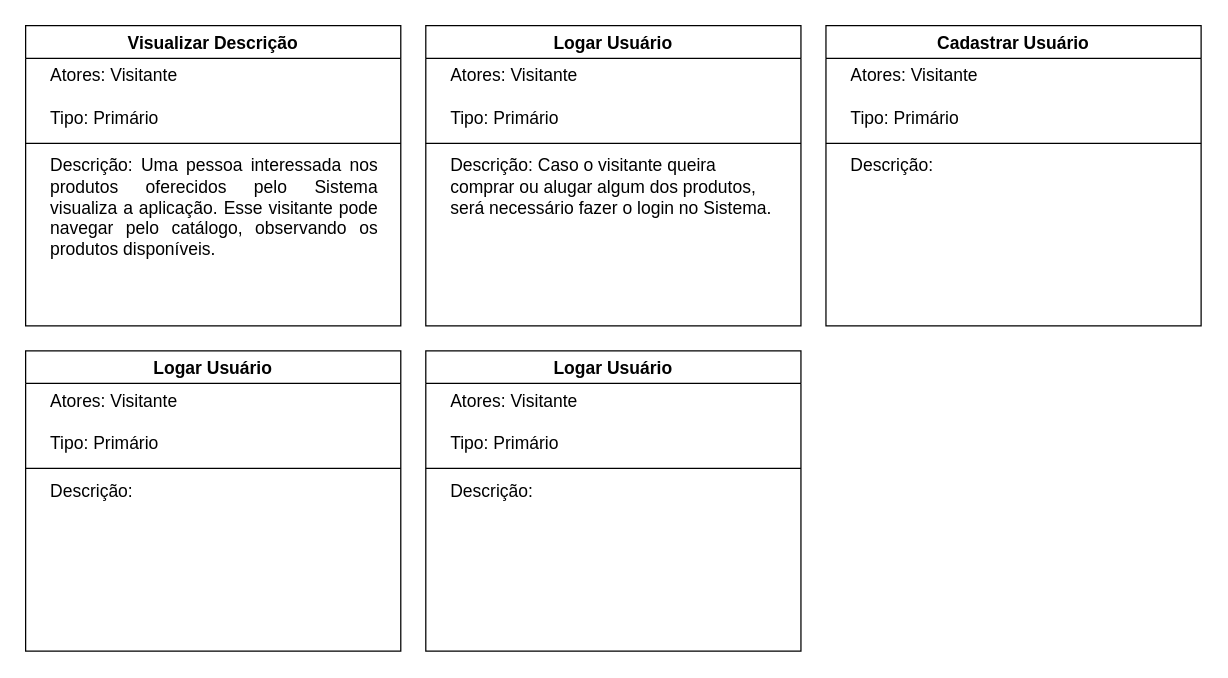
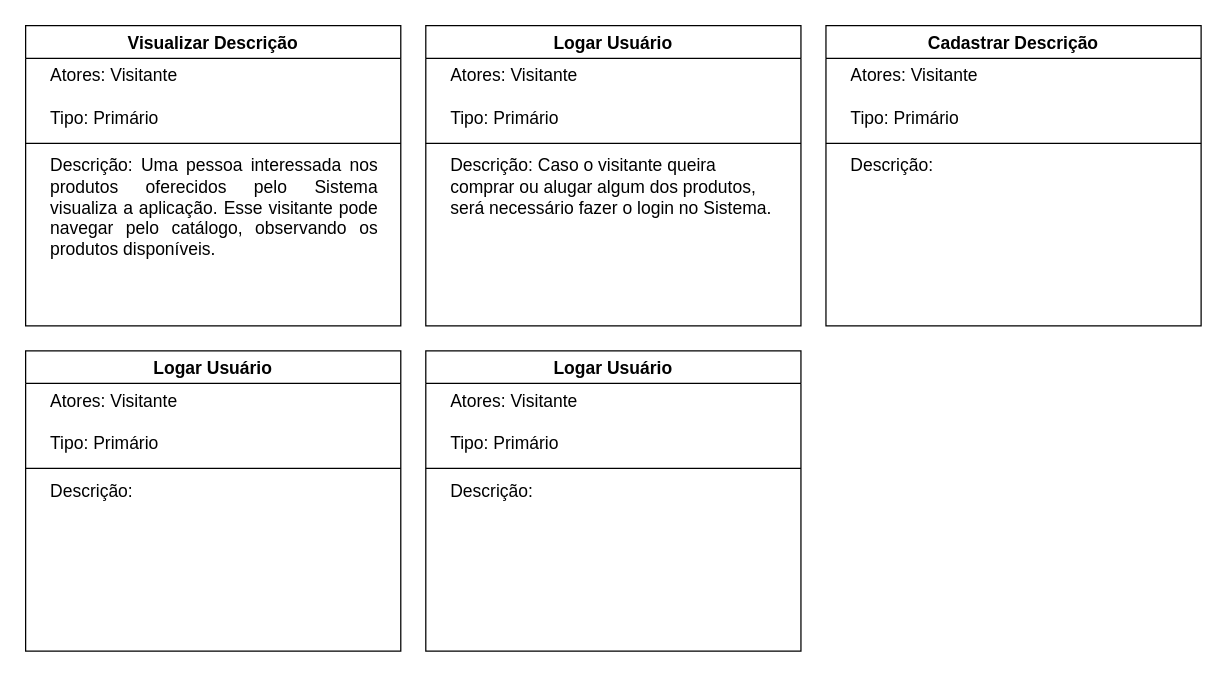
  <mxCell id="0" />
  <mxCell id="1" parent="0" />
  <mxCell id="2" value="Visualizar Descrição" style="swimlane;fontStyle=1;align=center;verticalAlign=top;childLayout=stackLayout;horizontal=1;startSize=26;horizontalStack=0;resizeParent=1;resizeParentMax=0;resizeLast=0;collapsible=1;marginBottom=0;whiteSpace=wrap;html=1;fontSize=14;labelBackgroundColor=none;spacing=0;spacingLeft=20;spacingBottom=0;spacingTop=1;spacingRight=20;" vertex="1" parent="1"><mxGeometry x="20" y="20" width="300" height="240" as="geometry" /></mxCell>
  <mxCell id="3" value="Atores: Visitante&amp;nbsp;&lt;div&gt;&lt;br&gt;&lt;div&gt;Tipo: Primário&lt;/div&gt;&lt;/div&gt;" style="text;strokeColor=none;fillColor=none;align=left;verticalAlign=top;spacingLeft=20;spacingRight=20;overflow=hidden;rotatable=0;points=[[0,0.5],[1,0.5]];portConstraint=eastwest;whiteSpace=wrap;html=1;fontSize=14;labelBackgroundColor=none;spacing=0;spacingBottom=0;spacingTop=1;" vertex="1" parent="2"><mxGeometry y="26" width="300" height="64" as="geometry" /></mxCell>
  <mxCell id="4" value="" style="line;strokeWidth=1;fillColor=none;align=left;verticalAlign=middle;spacingTop=1;spacingLeft=20;spacingRight=20;rotatable=0;labelPosition=right;points=[];portConstraint=eastwest;strokeColor=inherit;fontSize=14;labelBackgroundColor=none;spacing=0;spacingBottom=0;" vertex="1" parent="2"><mxGeometry y="90" width="300" height="8" as="geometry" /></mxCell>
  <mxCell id="5" value="&lt;div style=&quot;text-align: justify;&quot;&gt;&lt;span style=&quot;color: light-dark(rgb(0, 0, 0), rgb(255, 255, 255));&quot;&gt;Descrição: Uma pessoa interessada nos produtos oferecidos pelo Sistema visualiza a aplicação. Esse visitante pode navegar pelo catálogo, observando os produtos disponíveis.&amp;nbsp;&lt;/span&gt;&lt;/div&gt;&lt;div&gt;&lt;br&gt;&lt;/div&gt;" style="text;strokeColor=none;fillColor=none;align=left;verticalAlign=top;spacingLeft=20;spacingRight=20;overflow=hidden;rotatable=0;points=[[0,0.5],[1,0.5]];portConstraint=eastwest;whiteSpace=wrap;html=1;fontSize=14;labelBackgroundColor=none;spacing=0;spacingBottom=0;spacingTop=1;" vertex="1" parent="2"><mxGeometry y="98" width="300" height="142" as="geometry" /></mxCell>
  <mxCell id="6" value="Logar Usuário" style="swimlane;fontStyle=1;align=center;verticalAlign=top;childLayout=stackLayout;horizontal=1;startSize=26;horizontalStack=0;resizeParent=1;resizeParentMax=0;resizeLast=0;collapsible=1;marginBottom=0;whiteSpace=wrap;html=1;fontSize=14;labelBackgroundColor=none;spacing=0;spacingLeft=20;spacingBottom=0;spacingTop=1;spacingRight=20;" vertex="1" parent="1"><mxGeometry x="340" y="20" width="300" height="240" as="geometry" /></mxCell>
  <mxCell id="7" value="Atores: Visitante&amp;nbsp;&lt;div&gt;&lt;br&gt;&lt;div&gt;Tipo: Primário&lt;/div&gt;&lt;/div&gt;" style="text;strokeColor=none;fillColor=none;align=left;verticalAlign=top;spacingLeft=20;spacingRight=20;overflow=hidden;rotatable=0;points=[[0,0.5],[1,0.5]];portConstraint=eastwest;whiteSpace=wrap;html=1;fontSize=14;labelBackgroundColor=none;spacing=0;spacingBottom=0;spacingTop=1;" vertex="1" parent="6"><mxGeometry y="26" width="300" height="64" as="geometry" /></mxCell>
  <mxCell id="8" value="" style="line;strokeWidth=1;fillColor=none;align=left;verticalAlign=middle;spacingTop=1;spacingLeft=20;spacingRight=20;rotatable=0;labelPosition=right;points=[];portConstraint=eastwest;strokeColor=inherit;fontSize=14;labelBackgroundColor=none;spacing=0;spacingBottom=0;" vertex="1" parent="6"><mxGeometry y="90" width="300" height="8" as="geometry" /></mxCell>
  <mxCell id="9" value="Descrição: Caso o visitante queira comprar ou alugar algum dos produtos, será necessário fazer o login no Sistema.&amp;nbsp; &amp;nbsp;&lt;div&gt;&lt;br&gt;&lt;/div&gt;" style="text;strokeColor=none;fillColor=none;align=left;verticalAlign=top;spacingLeft=20;spacingRight=20;overflow=hidden;rotatable=0;points=[[0,0.5],[1,0.5]];portConstraint=eastwest;whiteSpace=wrap;html=1;fontSize=14;labelBackgroundColor=none;spacing=0;spacingBottom=0;spacingTop=1;" vertex="1" parent="6"><mxGeometry y="98" width="300" height="142" as="geometry" /></mxCell>
  <mxCell id="10" value="Logar Usuário" style="swimlane;fontStyle=1;align=center;verticalAlign=top;childLayout=stackLayout;horizontal=1;startSize=26;horizontalStack=0;resizeParent=1;resizeParentMax=0;resizeLast=0;collapsible=1;marginBottom=0;whiteSpace=wrap;html=1;fontSize=14;labelBackgroundColor=none;spacing=0;spacingLeft=20;spacingBottom=0;spacingTop=1;spacingRight=20;" vertex="1" parent="1"><mxGeometry x="340" y="280" width="300" height="240" as="geometry" /></mxCell>
  <mxCell id="11" value="Atores: Visitante&amp;nbsp;&lt;div&gt;&lt;br&gt;&lt;div&gt;Tipo: Primário&lt;/div&gt;&lt;/div&gt;" style="text;strokeColor=none;fillColor=none;align=left;verticalAlign=top;spacingLeft=20;spacingRight=20;overflow=hidden;rotatable=0;points=[[0,0.5],[1,0.5]];portConstraint=eastwest;whiteSpace=wrap;html=1;fontSize=14;labelBackgroundColor=none;spacing=0;spacingBottom=0;spacingTop=1;" vertex="1" parent="10"><mxGeometry y="26" width="300" height="64" as="geometry" /></mxCell>
  <mxCell id="12" value="" style="line;strokeWidth=1;fillColor=none;align=left;verticalAlign=middle;spacingTop=1;spacingLeft=20;spacingRight=20;rotatable=0;labelPosition=right;points=[];portConstraint=eastwest;strokeColor=inherit;fontSize=14;labelBackgroundColor=none;spacing=0;spacingBottom=0;" vertex="1" parent="10"><mxGeometry y="90" width="300" height="8" as="geometry" /></mxCell>
  <mxCell id="13" value="Descrição:&amp;nbsp;&lt;div&gt;&lt;br&gt;&lt;/div&gt;" style="text;strokeColor=none;fillColor=none;align=left;verticalAlign=top;spacingLeft=20;spacingRight=20;overflow=hidden;rotatable=0;points=[[0,0.5],[1,0.5]];portConstraint=eastwest;whiteSpace=wrap;html=1;fontSize=14;labelBackgroundColor=none;spacing=0;spacingBottom=0;spacingTop=1;" vertex="1" parent="10"><mxGeometry y="98" width="300" height="142" as="geometry" /></mxCell>
  <mxCell id="14" value="Logar Usuário" style="swimlane;fontStyle=1;align=center;verticalAlign=top;childLayout=stackLayout;horizontal=1;startSize=26;horizontalStack=0;resizeParent=1;resizeParentMax=0;resizeLast=0;collapsible=1;marginBottom=0;whiteSpace=wrap;html=1;fontSize=14;labelBackgroundColor=none;spacing=0;spacingLeft=20;spacingBottom=0;spacingTop=1;spacingRight=20;" vertex="1" parent="1"><mxGeometry x="20" y="280" width="300" height="240" as="geometry" /></mxCell>
  <mxCell id="15" value="Atores: Visitante&amp;nbsp;&lt;div&gt;&lt;br&gt;&lt;div&gt;Tipo: Primário&lt;/div&gt;&lt;/div&gt;" style="text;strokeColor=none;fillColor=none;align=left;verticalAlign=top;spacingLeft=20;spacingRight=20;overflow=hidden;rotatable=0;points=[[0,0.5],[1,0.5]];portConstraint=eastwest;whiteSpace=wrap;html=1;fontSize=14;labelBackgroundColor=none;spacing=0;spacingBottom=0;spacingTop=1;" vertex="1" parent="14"><mxGeometry y="26" width="300" height="64" as="geometry" /></mxCell>
  <mxCell id="16" value="" style="line;strokeWidth=1;fillColor=none;align=left;verticalAlign=middle;spacingTop=1;spacingLeft=20;spacingRight=20;rotatable=0;labelPosition=right;points=[];portConstraint=eastwest;strokeColor=inherit;fontSize=14;labelBackgroundColor=none;spacing=0;spacingBottom=0;" vertex="1" parent="14"><mxGeometry y="90" width="300" height="8" as="geometry" /></mxCell>
  <mxCell id="17" value="Descrição:&amp;nbsp;&lt;div&gt;&lt;br&gt;&lt;/div&gt;" style="text;strokeColor=none;fillColor=none;align=left;verticalAlign=top;spacingLeft=20;spacingRight=20;overflow=hidden;rotatable=0;points=[[0,0.5],[1,0.5]];portConstraint=eastwest;whiteSpace=wrap;html=1;fontSize=14;labelBackgroundColor=none;spacing=0;spacingBottom=0;spacingTop=1;" vertex="1" parent="14"><mxGeometry y="98" width="300" height="142" as="geometry" /></mxCell>
- <mxCell id="18" value="Cadastrar Usuário" style="swimlane;fontStyle=1;align=center;verticalAlign=top;childLayout=stackLayout;horizontal=1;startSize=26;horizontalStack=0;resizeParent=1;resizeParentMax=0;resizeLast=0;collapsible=1;marginBottom=0;whiteSpace=wrap;html=1;fontSize=14;labelBackgroundColor=none;spacing=0;spacingLeft=20;spacingBottom=0;spacingTop=1;spacingRight=20;" vertex="1" parent="1"><mxGeometry x="660" y="20" width="300" height="240" as="geometry" /></mxCell>
+ <mxCell id="18" value="Cadastrar Descrição" style="swimlane;fontStyle=1;align=center;verticalAlign=top;childLayout=stackLayout;horizontal=1;startSize=26;horizontalStack=0;resizeParent=1;resizeParentMax=0;resizeLast=0;collapsible=1;marginBottom=0;whiteSpace=wrap;html=1;fontSize=14;labelBackgroundColor=none;spacing=0;spacingLeft=20;spacingBottom=0;spacingTop=1;spacingRight=20;" vertex="1" parent="1"><mxGeometry x="660" y="20" width="300" height="240" as="geometry" /></mxCell>
  <mxCell id="19" value="Atores: Visitante&amp;nbsp;&lt;div&gt;&lt;br&gt;&lt;div&gt;Tipo: Primário&lt;/div&gt;&lt;/div&gt;" style="text;strokeColor=none;fillColor=none;align=left;verticalAlign=top;spacingLeft=20;spacingRight=20;overflow=hidden;rotatable=0;points=[[0,0.5],[1,0.5]];portConstraint=eastwest;whiteSpace=wrap;html=1;fontSize=14;labelBackgroundColor=none;spacing=0;spacingBottom=0;spacingTop=1;" vertex="1" parent="18"><mxGeometry y="26" width="300" height="64" as="geometry" /></mxCell>
  <mxCell id="20" value="" style="line;strokeWidth=1;fillColor=none;align=left;verticalAlign=middle;spacingTop=1;spacingLeft=20;spacingRight=20;rotatable=0;labelPosition=right;points=[];portConstraint=eastwest;strokeColor=inherit;fontSize=14;labelBackgroundColor=none;spacing=0;spacingBottom=0;" vertex="1" parent="18"><mxGeometry y="90" width="300" height="8" as="geometry" /></mxCell>
  <mxCell id="21" value="Descrição:&amp;nbsp;&lt;div&gt;&lt;br&gt;&lt;/div&gt;" style="text;strokeColor=none;fillColor=none;align=left;verticalAlign=top;spacingLeft=20;spacingRight=20;overflow=hidden;rotatable=0;points=[[0,0.5],[1,0.5]];portConstraint=eastwest;whiteSpace=wrap;html=1;fontSize=14;labelBackgroundColor=none;spacing=0;spacingBottom=0;spacingTop=1;" vertex="1" parent="18"><mxGeometry y="98" width="300" height="142" as="geometry" /></mxCell>
